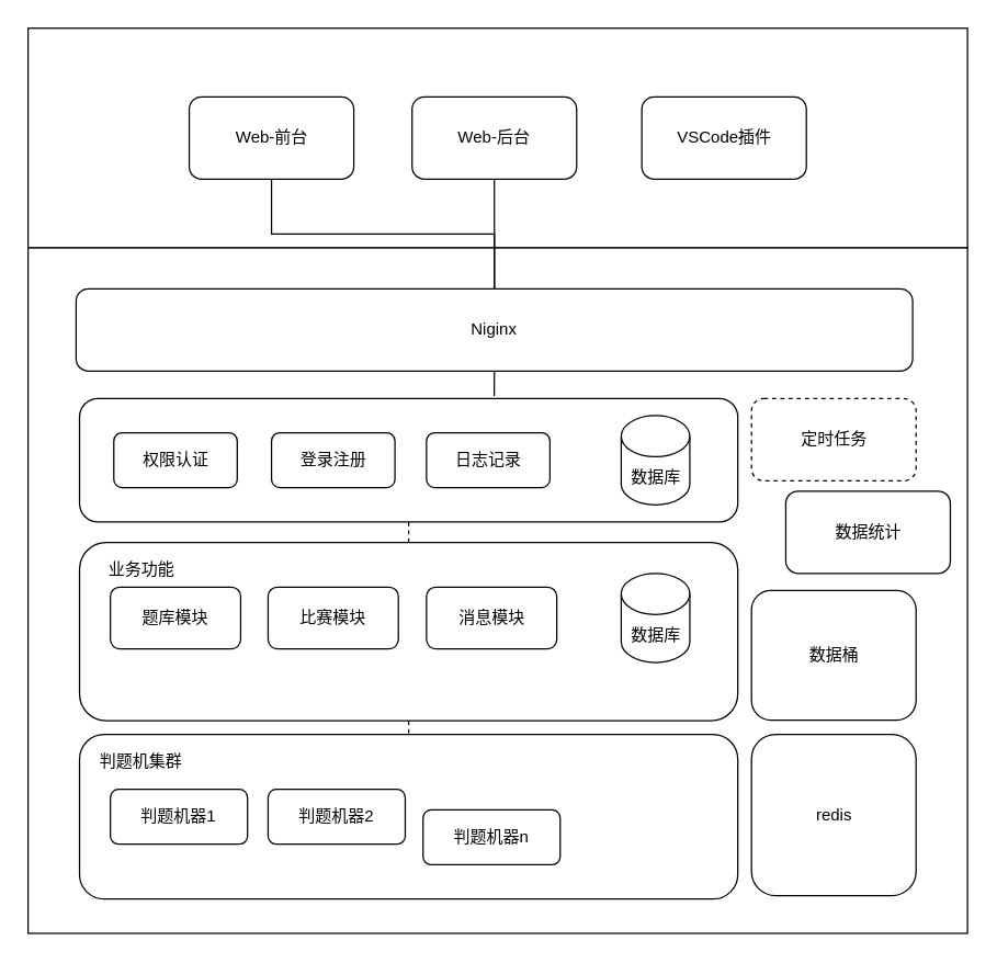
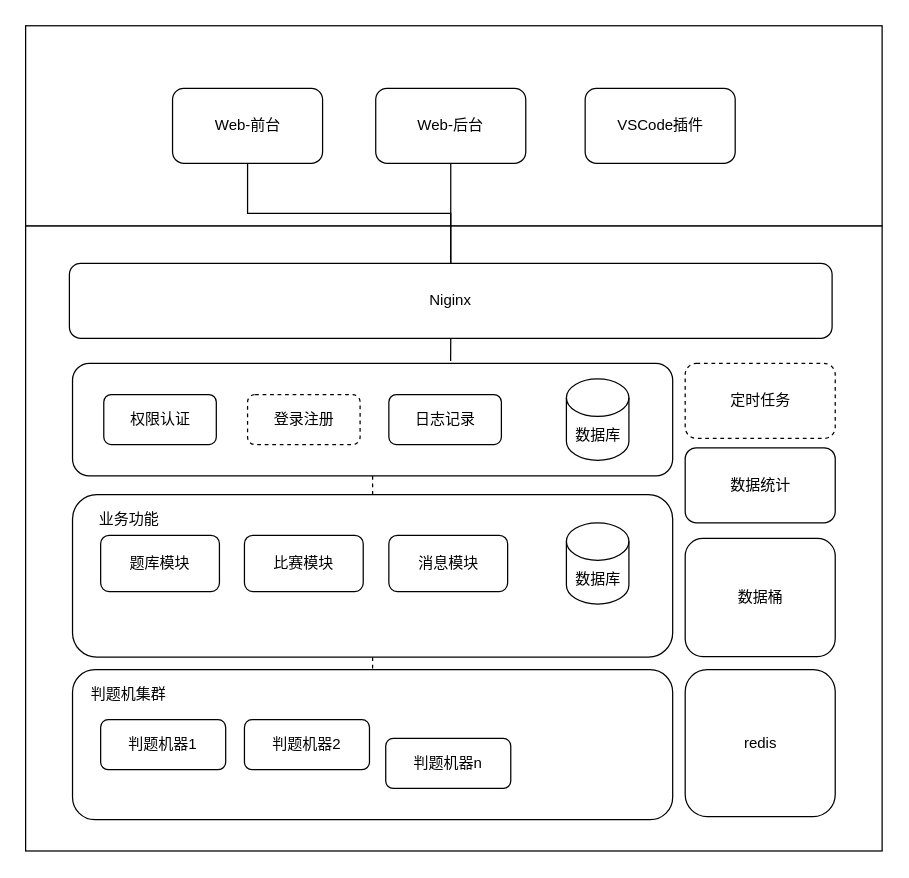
  <mxCell id="0" />
  <mxCell id="1" parent="0" />
  <mxCell id="2" value="" style="rounded=0;whiteSpace=wrap;html=1;" parent="1" vertex="1"><mxGeometry x="20" y="180" width="685" height="500" as="geometry" /></mxCell>
  <mxCell id="3" value="" style="rounded=0;whiteSpace=wrap;html=1;" parent="1" vertex="1"><mxGeometry x="20" y="20" width="685" height="160" as="geometry" /></mxCell>
  <mxCell id="4" style="edgeStyle=orthogonalEdgeStyle;rounded=0;orthogonalLoop=1;jettySize=auto;html=1;exitX=0.5;exitY=1;exitDx=0;exitDy=0;entryX=0.5;entryY=0;entryDx=0;entryDy=0;sketch=0;endArrow=none;endFill=0;" parent="1" source="5" target="30" edge="1"><mxGeometry relative="1" as="geometry" /></mxCell>
  <mxCell id="5" value="Web-前台" style="rounded=1;whiteSpace=wrap;html=1;" parent="1" vertex="1"><mxGeometry x="137.5" y="70" width="120" height="60" as="geometry" /></mxCell>
  <mxCell id="6" style="edgeStyle=orthogonalEdgeStyle;rounded=0;orthogonalLoop=1;jettySize=auto;html=1;exitX=0.5;exitY=1;exitDx=0;exitDy=0;endArrow=none;endFill=0;" parent="1" source="7" target="30" edge="1"><mxGeometry relative="1" as="geometry" /></mxCell>
  <mxCell id="7" value="Web-后台" style="rounded=1;whiteSpace=wrap;html=1;" parent="1" vertex="1"><mxGeometry x="300" y="70" width="120" height="60" as="geometry" /></mxCell>
  <mxCell id="8" value="VSCode插件" style="rounded=1;whiteSpace=wrap;html=1;" parent="1" vertex="1"><mxGeometry x="467.5" y="70" width="120" height="60" as="geometry" /></mxCell>
  <mxCell id="9" style="edgeStyle=orthogonalEdgeStyle;rounded=0;sketch=0;orthogonalLoop=1;jettySize=auto;html=1;exitX=0.5;exitY=1;exitDx=0;exitDy=0;entryX=0.5;entryY=0;entryDx=0;entryDy=0;endArrow=none;endFill=0;dashed=1;" parent="1" source="10" target="12" edge="1"><mxGeometry relative="1" as="geometry" /></mxCell>
  <mxCell id="10" value="" style="rounded=1;whiteSpace=wrap;html=1;" parent="1" vertex="1"><mxGeometry x="57.5" y="290" width="480" height="90" as="geometry" /></mxCell>
  <mxCell id="11" style="edgeStyle=orthogonalEdgeStyle;rounded=0;sketch=0;orthogonalLoop=1;jettySize=auto;html=1;exitX=0.5;exitY=1;exitDx=0;exitDy=0;entryX=0.5;entryY=0;entryDx=0;entryDy=0;dashed=1;endArrow=none;endFill=0;" parent="1" source="12" target="13" edge="1"><mxGeometry relative="1" as="geometry" /></mxCell>
  <mxCell id="12" value="" style="rounded=1;whiteSpace=wrap;html=1;" parent="1" vertex="1"><mxGeometry x="57.5" y="395" width="480" height="130" as="geometry" /></mxCell>
  <mxCell id="13" value="" style="rounded=1;whiteSpace=wrap;html=1;" parent="1" vertex="1"><mxGeometry x="57.5" y="535" width="480" height="120" as="geometry" /></mxCell>
  <mxCell id="14" value="判题机器1" style="rounded=1;whiteSpace=wrap;html=1;" parent="1" vertex="1"><mxGeometry x="80" y="575" width="100" height="40" as="geometry" /></mxCell>
  <mxCell id="15" value="判题机器2" style="rounded=1;whiteSpace=wrap;html=1;" parent="1" vertex="1"><mxGeometry x="195" y="575" width="100" height="40" as="geometry" /></mxCell>
  <mxCell id="16" value="判题机器n" style="rounded=1;whiteSpace=wrap;html=1;" parent="1" vertex="1"><mxGeometry x="308" y="590" width="100" height="40" as="geometry" /></mxCell>
  <mxCell id="17" value="判题机集群" style="text;html=1;strokeColor=none;fillColor=none;align=center;verticalAlign=middle;whiteSpace=wrap;rounded=0;" parent="1" vertex="1"><mxGeometry x="65" y="545" width="75" height="20" as="geometry" /></mxCell>
  <mxCell id="18" value="业务功能" style="text;html=1;strokeColor=none;fillColor=none;align=center;verticalAlign=middle;whiteSpace=wrap;rounded=0;" parent="1" vertex="1"><mxGeometry x="72.5" y="405" width="60" height="20" as="geometry" /></mxCell>
  <mxCell id="19" value="权限认证" style="rounded=1;whiteSpace=wrap;html=1;" parent="1" vertex="1"><mxGeometry x="82.5" y="315" width="90" height="40" as="geometry" /></mxCell>
- <mxCell id="20" value="登录注册" style="rounded=1;whiteSpace=wrap;html=1;" parent="1" vertex="1"><mxGeometry x="197.5" y="315" width="90" height="40" as="geometry" /></mxCell>
+ <mxCell id="20" value="登录注册" style="rounded=1;whiteSpace=wrap;html=1;dashed=1;" parent="1" vertex="1"><mxGeometry x="197.5" y="315" width="90" height="40" as="geometry" /></mxCell>
  <mxCell id="21" value="日志记录" style="rounded=1;whiteSpace=wrap;html=1;" parent="1" vertex="1"><mxGeometry x="310.5" y="315" width="90" height="40" as="geometry" /></mxCell>
  <mxCell id="22" value="题库模块" style="rounded=1;whiteSpace=wrap;html=1;" parent="1" vertex="1"><mxGeometry x="80" y="427.5" width="95" height="45" as="geometry" /></mxCell>
  <mxCell id="23" value="比赛模块" style="rounded=1;whiteSpace=wrap;html=1;" parent="1" vertex="1"><mxGeometry x="195" y="427.5" width="95" height="45" as="geometry" /></mxCell>
  <mxCell id="24" value="消息模块" style="rounded=1;whiteSpace=wrap;html=1;" parent="1" vertex="1"><mxGeometry x="310.5" y="427.5" width="95" height="45" as="geometry" /></mxCell>
  <mxCell id="25" value="数据库" style="shape=cylinder3;whiteSpace=wrap;html=1;boundedLbl=1;backgroundOutline=1;size=15;" parent="1" vertex="1"><mxGeometry x="452.5" y="417.5" width="50" height="65" as="geometry" /></mxCell>
  <mxCell id="26" value="数据库" style="shape=cylinder3;whiteSpace=wrap;html=1;boundedLbl=1;backgroundOutline=1;size=15;" parent="1" vertex="1"><mxGeometry x="452.5" y="302.5" width="50" height="65" as="geometry" /></mxCell>
  <mxCell id="27" value="定时任务" style="rounded=1;whiteSpace=wrap;html=1;dashed=1;" parent="1" vertex="1"><mxGeometry x="547.5" y="290" width="120" height="60" as="geometry" /></mxCell>
  <mxCell id="28" value="redis" style="rounded=1;whiteSpace=wrap;html=1;" parent="1" vertex="1"><mxGeometry x="547.5" y="535" width="120" height="117.5" as="geometry" /></mxCell>
  <mxCell id="29" style="edgeStyle=orthogonalEdgeStyle;rounded=0;sketch=0;orthogonalLoop=1;jettySize=auto;html=1;exitX=0.5;exitY=1;exitDx=0;exitDy=0;entryX=0.63;entryY=-0.022;entryDx=0;entryDy=0;entryPerimeter=0;endArrow=none;endFill=0;" parent="1" source="30" target="10" edge="1"><mxGeometry relative="1" as="geometry" /></mxCell>
  <mxCell id="30" value="Niginx" style="rounded=1;whiteSpace=wrap;html=1;" parent="1" vertex="1"><mxGeometry x="55" y="210" width="610" height="60" as="geometry" /></mxCell>
  <mxCell id="31" value="数据桶" style="rounded=1;whiteSpace=wrap;html=1;" parent="1" vertex="1"><mxGeometry x="547.5" y="430" width="120" height="94.5" as="geometry" /></mxCell>
- <mxCell id="32" value="数据统计" style="rounded=1;whiteSpace=wrap;html=1;" vertex="1" parent="1"><mxGeometry x="572.5" y="357.5" width="120" height="60" as="geometry" /></mxCell>
+ <mxCell id="32" value="数据统计" style="rounded=1;whiteSpace=wrap;html=1;" vertex="1" parent="1"><mxGeometry x="547.5" y="357.5" width="120" height="60" as="geometry" /></mxCell>
